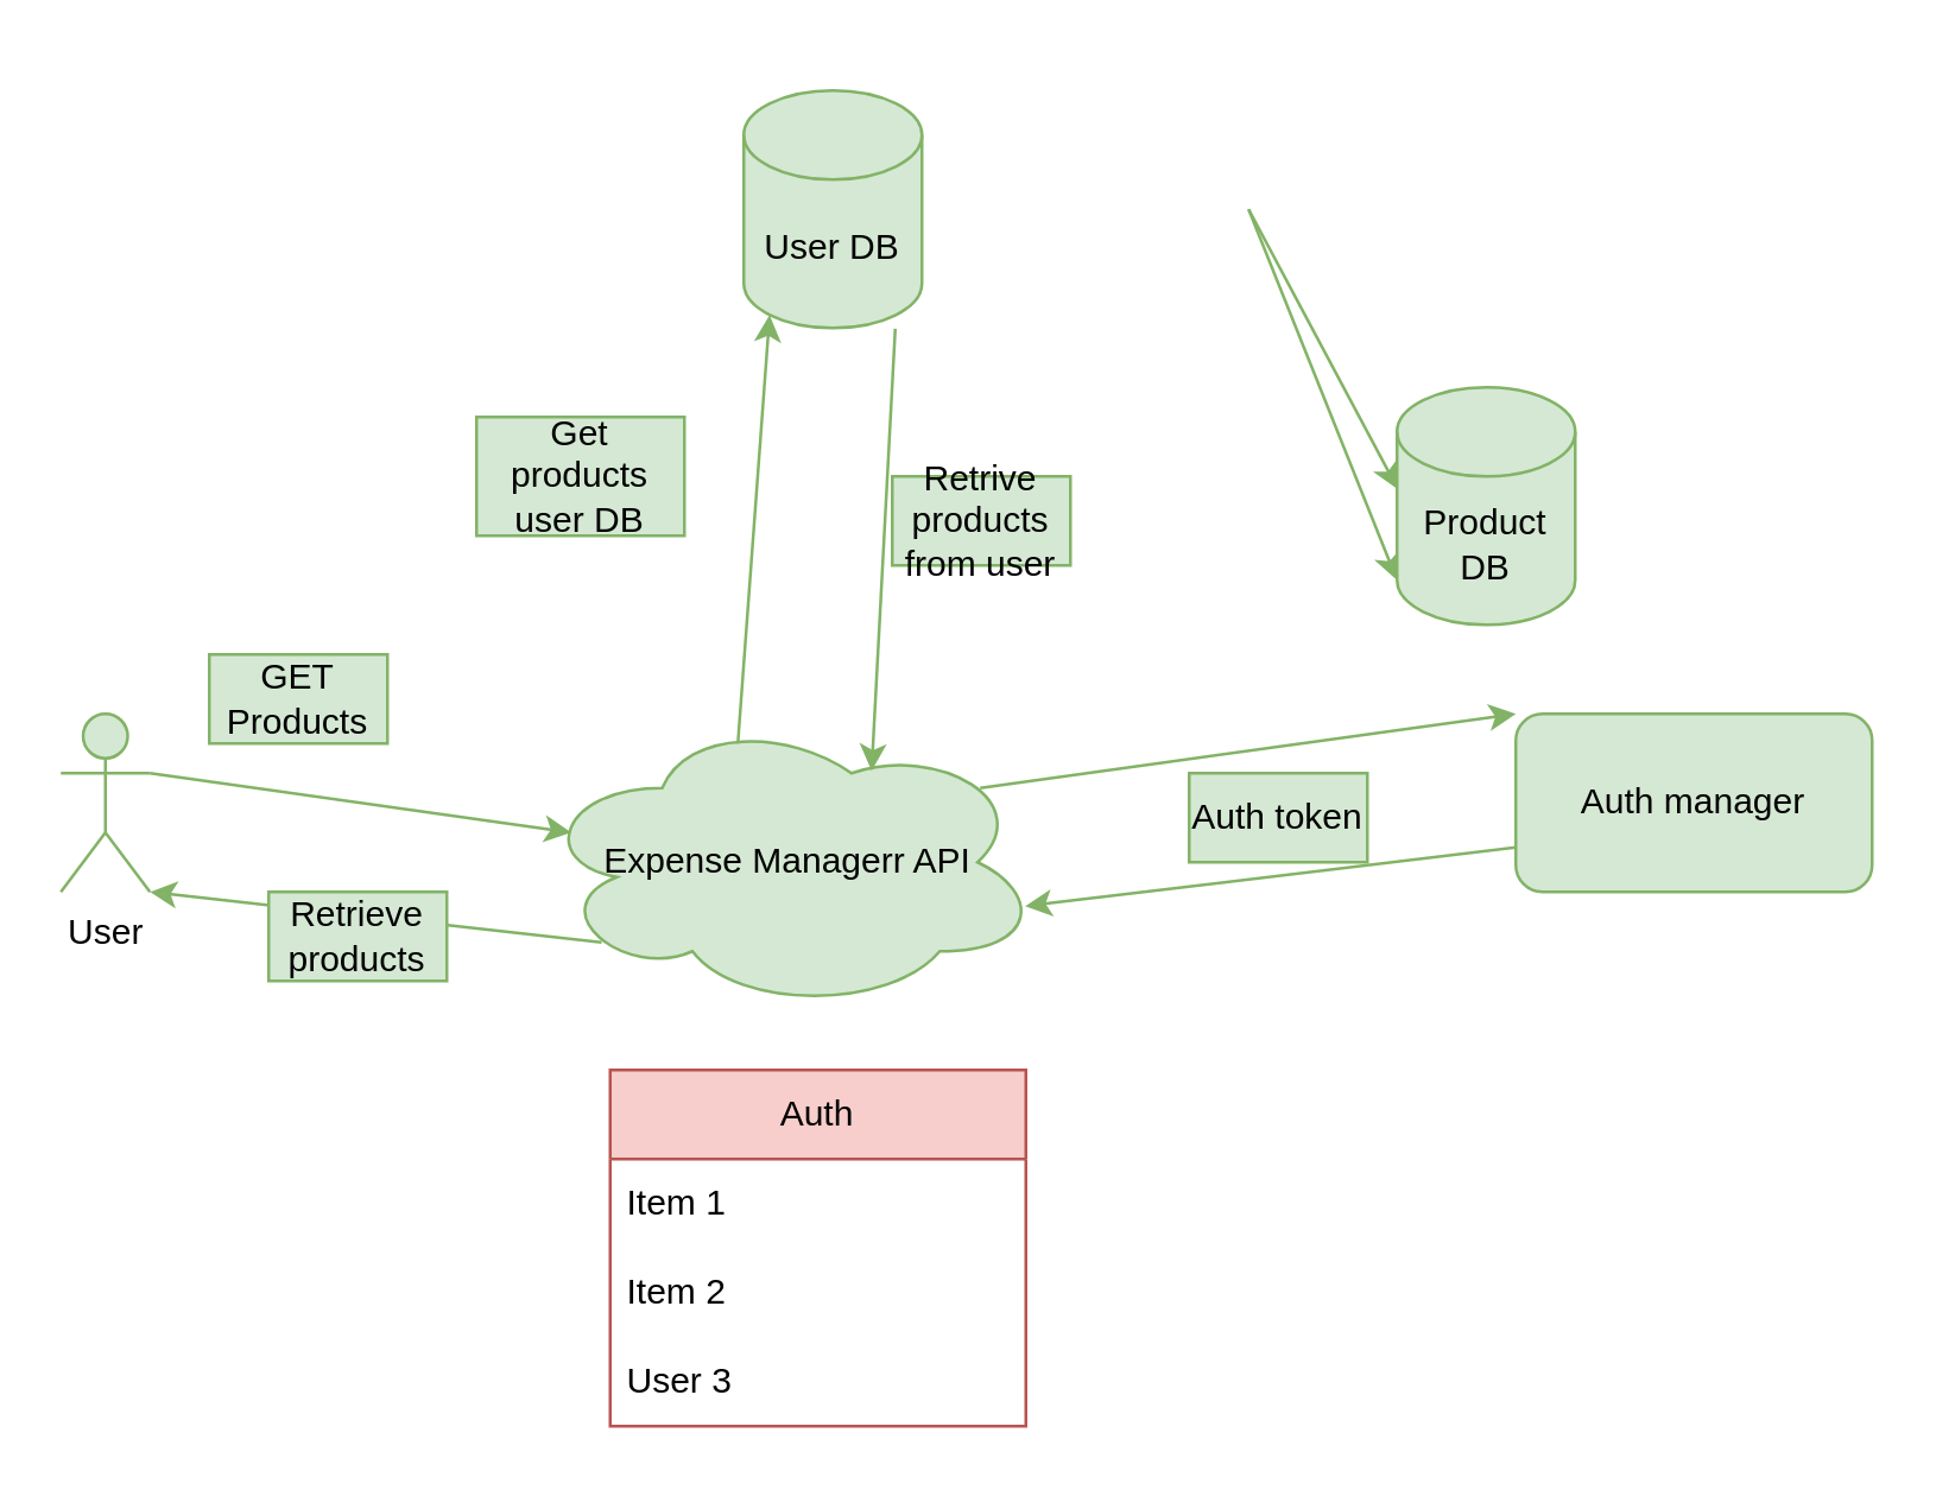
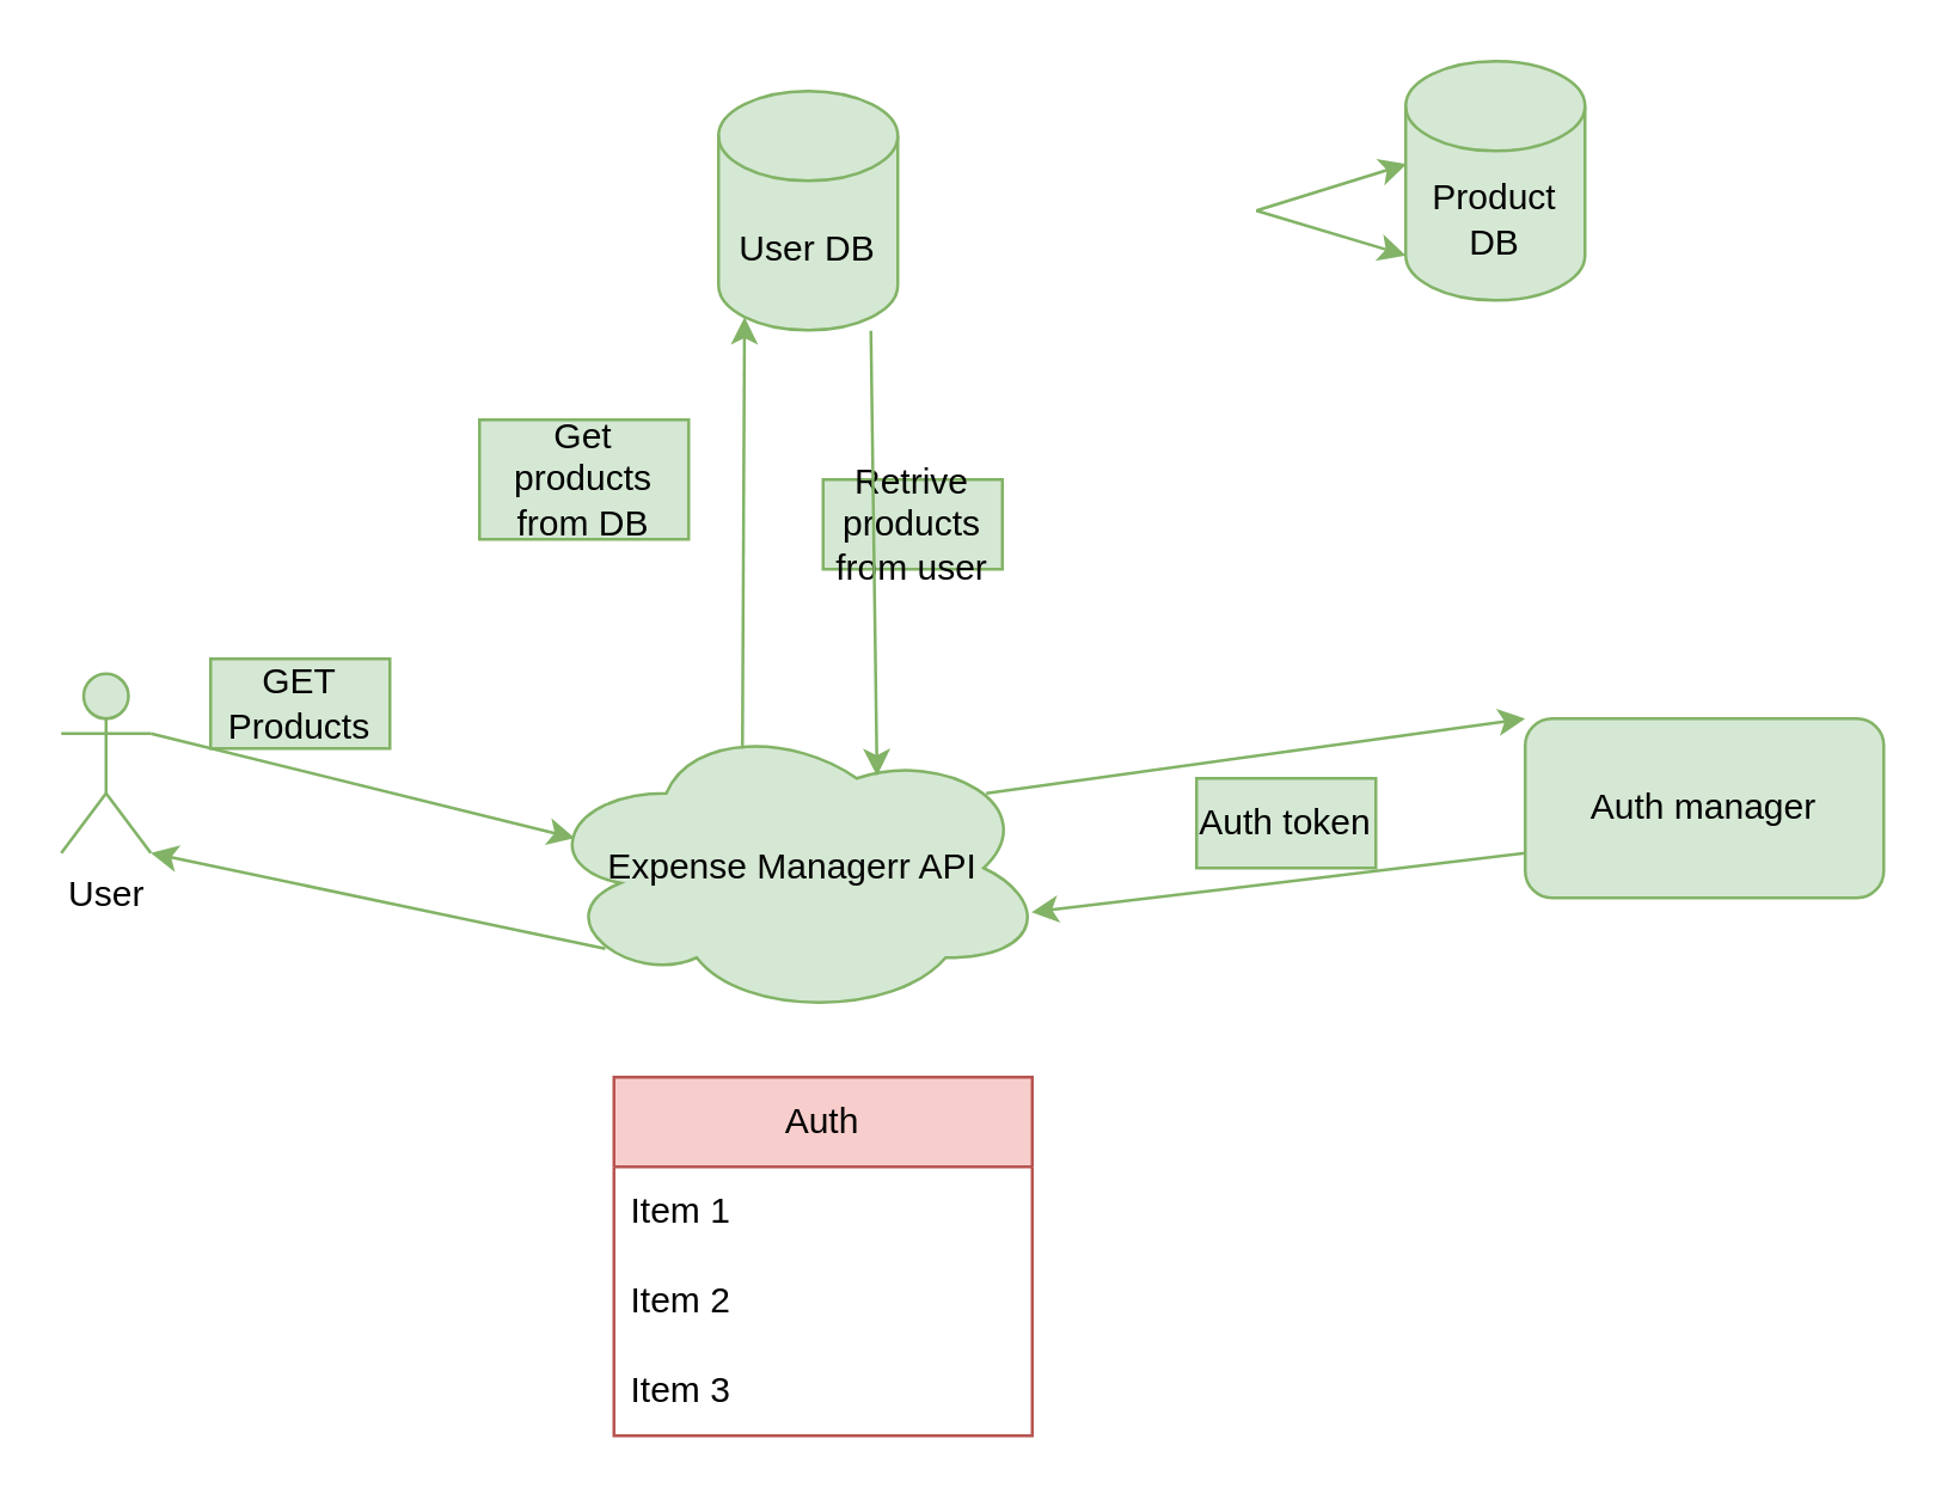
  <mxCell id="0" />
  <mxCell id="1" parent="0" />
  <mxCell id="2" value="" style="endArrow=classic;html=1;rounded=0;entryX=0;entryY=1;entryDx=0;entryDy=-15;entryPerimeter=0;fillColor=#d5e8d4;strokeColor=#82b366;" parent="1" target="6" edge="1"><mxGeometry width="50" height="50" relative="1" as="geometry"><mxPoint x="420" y="70" as="sourcePoint" /><mxPoint x="480" y="85" as="targetPoint" /></mxGeometry></mxCell>
  <mxCell id="3" value="" style="endArrow=classic;html=1;rounded=0;entryX=0.005;entryY=0.43;entryDx=0;entryDy=0;entryPerimeter=0;fillColor=#d5e8d4;strokeColor=#82b366;" parent="1" target="6" edge="1"><mxGeometry width="50" height="50" relative="1" as="geometry"><mxPoint x="420" y="70" as="sourcePoint" /><mxPoint x="480" y="59.98" as="targetPoint" /></mxGeometry></mxCell>
- <mxCell id="4" value="User" style="shape=umlActor;verticalLabelPosition=bottom;verticalAlign=top;html=1;outlineConnect=0;fillColor=#d5e8d4;strokeColor=#82b366;" parent="1" vertex="1"><mxGeometry x="20" y="240" width="30" height="60" as="geometry" /></mxCell>
- <mxCell id="5" value="User DB" style="shape=cylinder3;whiteSpace=wrap;html=1;boundedLbl=1;backgroundOutline=1;size=15;fillColor=#d5e8d4;strokeColor=#82b366;" parent="1" vertex="1"><mxGeometry x="250" y="30" width="60" height="80" as="geometry" /></mxCell>
- <mxCell id="6" value="Product DB" style="shape=cylinder3;whiteSpace=wrap;html=1;boundedLbl=1;backgroundOutline=1;size=15;fillColor=#d5e8d4;strokeColor=#82b366;" parent="1" vertex="1"><mxGeometry x="470" y="130" width="60" height="80" as="geometry" /></mxCell>
+ <mxCell id="4" value="User" style="shape=umlActor;verticalLabelPosition=bottom;verticalAlign=top;html=1;outlineConnect=0;fillColor=#d5e8d4;strokeColor=#82b366;" parent="1" vertex="1"><mxGeometry x="20" y="225" width="30" height="60" as="geometry" /></mxCell>
+ <mxCell id="5" value="User DB" style="shape=cylinder3;whiteSpace=wrap;html=1;boundedLbl=1;backgroundOutline=1;size=15;fillColor=#d5e8d4;strokeColor=#82b366;" parent="1" vertex="1"><mxGeometry x="240" y="30" width="60" height="80" as="geometry" /></mxCell>
+ <mxCell id="6" value="Product DB" style="shape=cylinder3;whiteSpace=wrap;html=1;boundedLbl=1;backgroundOutline=1;size=15;fillColor=#d5e8d4;strokeColor=#82b366;" parent="1" vertex="1"><mxGeometry x="470" y="20" width="60" height="80" as="geometry" /></mxCell>
  <mxCell id="7" value="Expense Managerr API" style="ellipse;shape=cloud;whiteSpace=wrap;html=1;fillColor=#d5e8d4;strokeColor=#82b366;" parent="1" vertex="1"><mxGeometry x="180" y="240" width="170" height="100" as="geometry" /></mxCell>
  <mxCell id="8" value="" style="endArrow=classic;html=1;rounded=0;exitX=1;exitY=0.333;exitDx=0;exitDy=0;exitPerimeter=0;entryX=0.07;entryY=0.4;entryDx=0;entryDy=0;entryPerimeter=0;fillColor=#d5e8d4;strokeColor=#82b366;" parent="1" source="4" target="7" edge="1"><mxGeometry width="50" height="50" relative="1" as="geometry"><mxPoint x="320" y="250" as="sourcePoint" /><mxPoint x="370" y="200" as="targetPoint" /></mxGeometry></mxCell>
  <mxCell id="9" value="GET Products" style="text;html=1;strokeColor=#82b366;fillColor=#d5e8d4;align=center;verticalAlign=middle;whiteSpace=wrap;rounded=0;" parent="1" vertex="1"><mxGeometry x="70" y="220" width="60" height="30" as="geometry" /></mxCell>
  <mxCell id="10" value="" style="endArrow=classic;html=1;rounded=0;exitX=0.88;exitY=0.25;exitDx=0;exitDy=0;exitPerimeter=0;entryX=0;entryY=0;entryDx=0;entryDy=0;fillColor=#d5e8d4;strokeColor=#82b366;" parent="1" source="7" target="11" edge="1"><mxGeometry width="50" height="50" relative="1" as="geometry"><mxPoint x="650" y="280" as="sourcePoint" /><mxPoint x="700" y="230" as="targetPoint" /></mxGeometry></mxCell>
  <mxCell id="11" value="Auth manager" style="whiteSpace=wrap;html=1;fillColor=#d5e8d4;strokeColor=#82b366;rounded=1;" parent="1" vertex="1"><mxGeometry x="510" y="240" width="120" height="60" as="geometry" /></mxCell>
  <mxCell id="12" value="" style="endArrow=classic;html=1;rounded=0;exitX=0;exitY=0.75;exitDx=0;exitDy=0;entryX=0.969;entryY=0.648;entryDx=0;entryDy=0;entryPerimeter=0;fillColor=#d5e8d4;strokeColor=#82b366;" parent="1" source="11" target="7" edge="1"><mxGeometry width="50" height="50" relative="1" as="geometry"><mxPoint x="320" y="250" as="sourcePoint" /><mxPoint x="370" y="200" as="targetPoint" /></mxGeometry></mxCell>
  <mxCell id="13" value="Auth token" style="text;html=1;strokeColor=#82b366;fillColor=#d5e8d4;align=center;verticalAlign=middle;whiteSpace=wrap;rounded=0;" parent="1" vertex="1"><mxGeometry x="400" y="260" width="60" height="30" as="geometry" /></mxCell>
  <mxCell id="14" value="" style="endArrow=classic;html=1;rounded=0;exitX=0.4;exitY=0.1;exitDx=0;exitDy=0;exitPerimeter=0;entryX=0.145;entryY=1;entryDx=0;entryDy=-4.35;entryPerimeter=0;fillColor=#d5e8d4;strokeColor=#82b366;" parent="1" source="7" target="5" edge="1"><mxGeometry width="50" height="50" relative="1" as="geometry"><mxPoint x="320" y="250" as="sourcePoint" /><mxPoint x="370" y="200" as="targetPoint" /></mxGeometry></mxCell>
- <mxCell id="15" value="Retrive products from user" style="text;html=1;strokeColor=#82b366;fillColor=#d5e8d4;align=center;verticalAlign=middle;whiteSpace=wrap;rounded=0;" parent="1" vertex="1"><mxGeometry x="300" y="160" width="60" height="30" as="geometry" /></mxCell>
+ <mxCell id="15" value="Retrive products from user" style="text;html=1;strokeColor=#82b366;fillColor=#d5e8d4;align=center;verticalAlign=middle;whiteSpace=wrap;rounded=0;" parent="1" vertex="1"><mxGeometry x="275" y="160" width="60" height="30" as="geometry" /></mxCell>
  <mxCell id="16" value="" style="endArrow=classic;html=1;rounded=0;exitX=0.13;exitY=0.77;exitDx=0;exitDy=0;exitPerimeter=0;fillColor=#d5e8d4;strokeColor=#82b366;entryX=1;entryY=1;entryDx=0;entryDy=0;entryPerimeter=0;" parent="1" source="7" target="4" edge="1"><mxGeometry width="50" height="50" relative="1" as="geometry"><mxPoint x="320" y="250" as="sourcePoint" /><mxPoint x="370" y="200" as="targetPoint" /></mxGeometry></mxCell>
- <mxCell id="17" value="Retrieve products" style="text;html=1;strokeColor=#82b366;fillColor=#d5e8d4;align=center;verticalAlign=middle;whiteSpace=wrap;rounded=0;" parent="1" vertex="1"><mxGeometry x="90" y="300" width="60" height="30" as="geometry" /></mxCell>
  <mxCell id="18" value="" style="endArrow=classic;html=1;rounded=0;exitX=0.85;exitY=1.003;exitDx=0;exitDy=0;exitPerimeter=0;entryX=0.665;entryY=0.192;entryDx=0;entryDy=0;entryPerimeter=0;fillColor=#d5e8d4;strokeColor=#82b366;" parent="1" source="5" target="7" edge="1"><mxGeometry width="50" height="50" relative="1" as="geometry"><mxPoint x="320" y="250" as="sourcePoint" /><mxPoint x="370" y="200" as="targetPoint" /></mxGeometry></mxCell>
- <mxCell id="19" value="Get products user DB" style="text;html=1;strokeColor=#82b366;fillColor=#d5e8d4;align=center;verticalAlign=middle;whiteSpace=wrap;rounded=0;" parent="1" vertex="1"><mxGeometry x="160" y="140" width="70" height="40" as="geometry" /></mxCell>
+ <mxCell id="19" value="Get products from DB" style="text;html=1;strokeColor=#82b366;fillColor=#d5e8d4;align=center;verticalAlign=middle;whiteSpace=wrap;rounded=0;" parent="1" vertex="1"><mxGeometry x="160" y="140" width="70" height="40" as="geometry" /></mxCell>
  <mxCell id="20" value="Auth" style="swimlane;fontStyle=0;childLayout=stackLayout;horizontal=1;startSize=30;horizontalStack=0;resizeParent=1;resizeParentMax=0;resizeLast=0;collapsible=1;marginBottom=0;whiteSpace=wrap;html=1;fillColor=#f8cecc;strokeColor=#b85450;" parent="1" vertex="1"><mxGeometry x="205" y="360" width="140" height="120" as="geometry"><mxRectangle x="285" y="410" width="60" height="30" as="alternateBounds" /></mxGeometry></mxCell>
  <mxCell id="21" value="Item 1" style="text;strokeColor=none;fillColor=none;align=left;verticalAlign=middle;spacingLeft=4;spacingRight=4;overflow=hidden;points=[[0,0.5],[1,0.5]];portConstraint=eastwest;rotatable=0;whiteSpace=wrap;html=1;" parent="20" vertex="1"><mxGeometry y="30" width="140" height="30" as="geometry" /></mxCell>
  <mxCell id="22" value="Item 2" style="text;strokeColor=none;fillColor=none;align=left;verticalAlign=middle;spacingLeft=4;spacingRight=4;overflow=hidden;points=[[0,0.5],[1,0.5]];portConstraint=eastwest;rotatable=0;whiteSpace=wrap;html=1;" parent="20" vertex="1"><mxGeometry y="60" width="140" height="30" as="geometry" /></mxCell>
- <mxCell id="23" value="User 3" style="text;strokeColor=none;fillColor=none;align=left;verticalAlign=middle;spacingLeft=4;spacingRight=4;overflow=hidden;points=[[0,0.5],[1,0.5]];portConstraint=eastwest;rotatable=0;whiteSpace=wrap;html=1;" parent="20" vertex="1"><mxGeometry y="90" width="140" height="30" as="geometry" /></mxCell>
+ <mxCell id="23" value="Item 3" style="text;strokeColor=none;fillColor=none;align=left;verticalAlign=middle;spacingLeft=4;spacingRight=4;overflow=hidden;points=[[0,0.5],[1,0.5]];portConstraint=eastwest;rotatable=0;whiteSpace=wrap;html=1;" parent="20" vertex="1"><mxGeometry y="90" width="140" height="30" as="geometry" /></mxCell>
